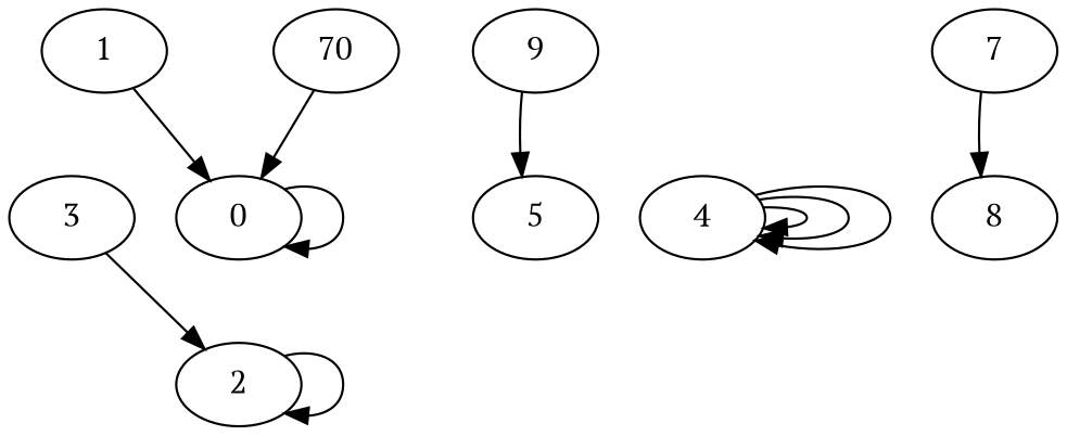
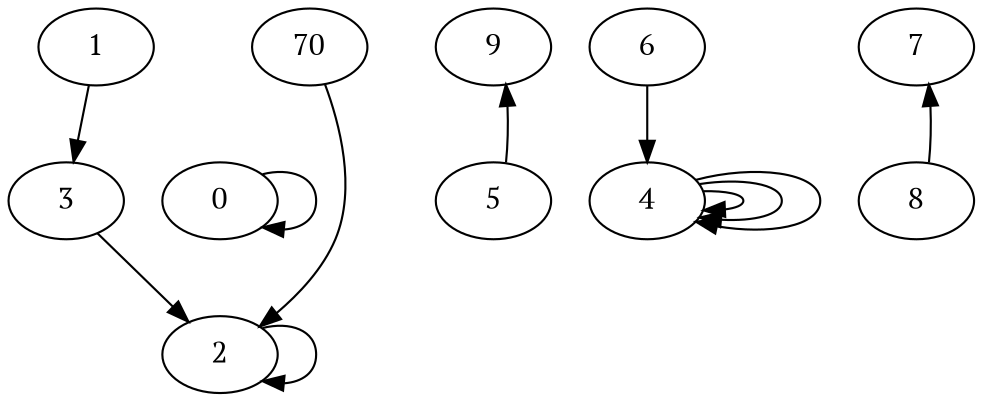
  digraph {
    fontname="PT Serif"
    node [fontname="PT Serif"]
    edge [fontname="PT Serif"]
    1
    0
    3
    2
    n5 [label=70]
    9
    5
    4
+   6
    7
    8
-   1 -> 0
+   1 -> 3
    0 -> 0
    3 -> 2
    2 -> 2
-   n5 -> 0
-   9 -> 5
+   n5 -> 2
+   5 -> 9
    4 -> 4
    4 -> 4
    4 -> 4
-   7 -> 8
+   6 -> 4
+   8 -> 7
  }
